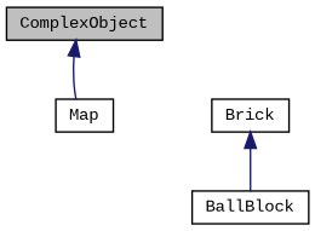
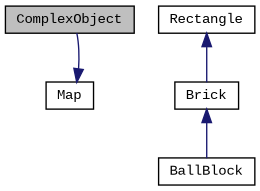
  digraph {
    fontname="Liberation Mono"
    node [color=black fillcolor=white fontname="Liberation Mono" fontsize=10 shape=record style=filled]
    edge [color=midnightblue dir=back fontname="Liberation Mono" fontsize=10 labelfontname=Helvetica labelfontsize=10 style=solid]
    n1 [fillcolor=grey75 fontcolor=black height=0.2 label=ComplexObject width=0.4]
    n2 [height=0.2 label=Map width=0.4]
+   n3 [height=0.2 label=Rectangle width=0.4]
    n4 [height=0.2 label=Brick width=0.4]
    n5 [height=0.2 label=BallBlock width=0.4]
-   n1 -> n2
+   n2 -> n1
+   n3 -> n4
    n4 -> n5
  }
